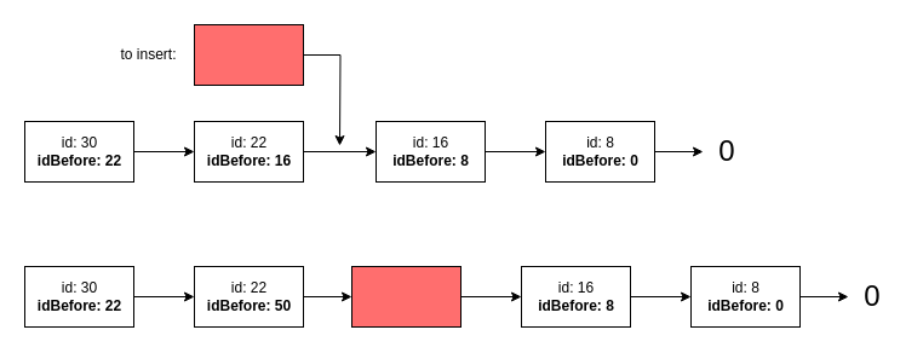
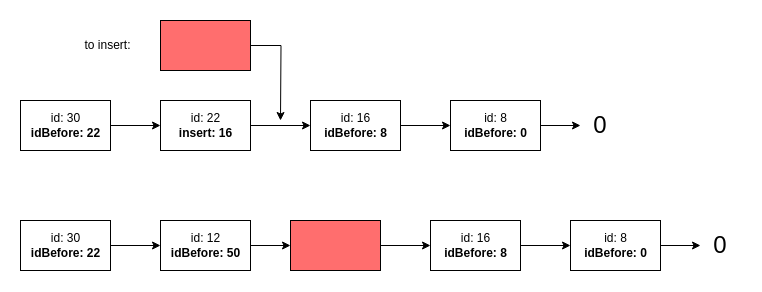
  <mxCell id="0" />
  <mxCell id="1" parent="0" />
  <mxCell id="2" style="edgeStyle=orthogonalEdgeStyle;rounded=0;orthogonalLoop=1;jettySize=auto;html=1;entryX=0;entryY=0.5;entryDx=0;entryDy=0;" edge="1" parent="1" source="13" target="16"><mxGeometry relative="1" as="geometry" /></mxCell>
  <mxCell id="3" style="edgeStyle=orthogonalEdgeStyle;rounded=0;orthogonalLoop=1;jettySize=auto;html=1;exitX=1;exitY=0.5;exitDx=0;exitDy=0;" edge="1" parent="1" source="16" target="19"><mxGeometry relative="1" as="geometry" /></mxCell>
  <mxCell id="4" style="edgeStyle=orthogonalEdgeStyle;rounded=0;orthogonalLoop=1;jettySize=auto;html=1;" edge="1" parent="1" source="10" target="13"><mxGeometry relative="1" as="geometry" /></mxCell>
  <mxCell id="5" style="edgeStyle=orthogonalEdgeStyle;rounded=0;orthogonalLoop=1;jettySize=auto;html=1;exitX=1;exitY=0.5;exitDx=0;exitDy=0;" edge="1" parent="1" source="19" target="6"><mxGeometry relative="1" as="geometry"><mxPoint x="600" y="125" as="targetPoint" /></mxGeometry></mxCell>
  <mxCell id="6" value="&lt;font style=&quot;font-size: 24px&quot;&gt;0&lt;/font&gt;" style="text;html=1;strokeColor=none;fillColor=none;align=center;verticalAlign=middle;whiteSpace=wrap;rounded=0;" vertex="1" parent="1"><mxGeometry x="580" y="115" width="40" height="20" as="geometry" /></mxCell>
  <mxCell id="7" value="" style="group" vertex="1" connectable="0" parent="1"><mxGeometry x="160" y="20" width="90" height="50" as="geometry" /></mxCell>
  <mxCell id="8" value="" style="rounded=0;whiteSpace=wrap;html=1;fillColor=#FF6E6E;" vertex="1" parent="7"><mxGeometry width="90" height="50" as="geometry" /></mxCell>
  <mxCell id="9" value="" style="group" vertex="1" connectable="0" parent="1"><mxGeometry x="20" y="100" width="90" height="50" as="geometry" /></mxCell>
  <mxCell id="10" value="" style="rounded=0;whiteSpace=wrap;html=1;" vertex="1" parent="9"><mxGeometry width="90" height="50" as="geometry" /></mxCell>
  <mxCell id="11" value="id: 30&lt;br&gt;&lt;b&gt;idBefore: 22&lt;/b&gt;" style="text;html=1;strokeColor=none;fillColor=none;align=center;verticalAlign=middle;whiteSpace=wrap;rounded=0;" vertex="1" parent="9"><mxGeometry x="7.5" y="2.5" width="75" height="45" as="geometry" /></mxCell>
  <mxCell id="12" value="" style="group" vertex="1" connectable="0" parent="1"><mxGeometry x="160" y="100" width="90" height="50" as="geometry" /></mxCell>
  <mxCell id="13" value="" style="rounded=0;whiteSpace=wrap;html=1;" vertex="1" parent="12"><mxGeometry width="90" height="50" as="geometry" /></mxCell>
- <mxCell id="14" value="id: 22&lt;br&gt;&lt;b&gt;idBefore: 16&lt;/b&gt;" style="text;html=1;strokeColor=none;fillColor=none;align=center;verticalAlign=middle;whiteSpace=wrap;rounded=0;" vertex="1" parent="12"><mxGeometry x="7.5" y="2.5" width="75" height="45" as="geometry" /></mxCell>
+ <mxCell id="14" value="id: 22&lt;br&gt;&lt;b&gt;insert: 16&lt;/b&gt;" style="text;html=1;strokeColor=none;fillColor=none;align=center;verticalAlign=middle;whiteSpace=wrap;rounded=0;" vertex="1" parent="12"><mxGeometry x="7.5" y="2.5" width="75" height="45" as="geometry" /></mxCell>
  <mxCell id="15" value="" style="group" vertex="1" connectable="0" parent="1"><mxGeometry x="310" y="100" width="90" height="50" as="geometry" /></mxCell>
  <mxCell id="16" value="" style="rounded=0;whiteSpace=wrap;html=1;" vertex="1" parent="15"><mxGeometry width="90" height="50" as="geometry" /></mxCell>
  <mxCell id="17" value="id: 16&lt;br&gt;&lt;b&gt;idBefore: 8&lt;/b&gt;" style="text;html=1;strokeColor=none;fillColor=none;align=center;verticalAlign=middle;whiteSpace=wrap;rounded=0;" vertex="1" parent="15"><mxGeometry x="7.5" y="2.5" width="75" height="45" as="geometry" /></mxCell>
  <mxCell id="18" value="" style="group" vertex="1" connectable="0" parent="1"><mxGeometry x="450" y="100" width="90" height="50" as="geometry" /></mxCell>
  <mxCell id="19" value="" style="rounded=0;whiteSpace=wrap;html=1;" vertex="1" parent="18"><mxGeometry width="90" height="50" as="geometry" /></mxCell>
  <mxCell id="20" value="id: 8&lt;br&gt;&lt;b&gt;idBefore: 0&lt;/b&gt;" style="text;html=1;strokeColor=none;fillColor=none;align=center;verticalAlign=middle;whiteSpace=wrap;rounded=0;" vertex="1" parent="18"><mxGeometry x="7.5" y="2.5" width="75" height="45" as="geometry" /></mxCell>
- <mxCell id="21" value="to insert:" style="text;html=1;strokeColor=none;fillColor=none;align=center;verticalAlign=middle;whiteSpace=wrap;rounded=0;" vertex="1" parent="1"><mxGeometry x="90" y="35" width="65" height="20" as="geometry" /></mxCell>
+ <mxCell id="21" value="to insert:" style="text;html=1;strokeColor=none;fillColor=none;align=center;verticalAlign=middle;whiteSpace=wrap;rounded=0;" vertex="1" parent="1"><mxGeometry x="75" y="35" width="65" height="20" as="geometry" /></mxCell>
  <mxCell id="22" style="edgeStyle=orthogonalEdgeStyle;rounded=0;orthogonalLoop=1;jettySize=auto;html=1;exitX=1;exitY=0.5;exitDx=0;exitDy=0;" edge="1" parent="1" source="8"><mxGeometry relative="1" as="geometry"><mxPoint x="280" y="120" as="targetPoint" /><mxPoint x="260" y="45" as="sourcePoint" /></mxGeometry></mxCell>
  <mxCell id="23" style="edgeStyle=orthogonalEdgeStyle;rounded=0;orthogonalLoop=1;jettySize=auto;html=1;exitX=1;exitY=0.5;exitDx=0;exitDy=0;" edge="1" parent="1" source="36" target="39"><mxGeometry relative="1" as="geometry" /></mxCell>
  <mxCell id="24" style="edgeStyle=orthogonalEdgeStyle;rounded=0;orthogonalLoop=1;jettySize=auto;html=1;" edge="1" parent="1" source="30" target="33"><mxGeometry relative="1" as="geometry" /></mxCell>
  <mxCell id="25" style="edgeStyle=orthogonalEdgeStyle;rounded=0;orthogonalLoop=1;jettySize=auto;html=1;exitX=1;exitY=0.5;exitDx=0;exitDy=0;" edge="1" parent="1" source="39" target="26"><mxGeometry relative="1" as="geometry"><mxPoint x="720" y="245" as="targetPoint" /></mxGeometry></mxCell>
  <mxCell id="26" value="&lt;font style=&quot;font-size: 24px&quot;&gt;0&lt;/font&gt;" style="text;html=1;strokeColor=none;fillColor=none;align=center;verticalAlign=middle;whiteSpace=wrap;rounded=0;" vertex="1" parent="1"><mxGeometry x="700" y="235" width="40" height="20" as="geometry" /></mxCell>
  <mxCell id="27" value="" style="group" vertex="1" connectable="0" parent="1"><mxGeometry x="290" y="220" width="90" height="50" as="geometry" /></mxCell>
  <mxCell id="28" value="" style="rounded=0;whiteSpace=wrap;html=1;fillColor=#FF6E6E;" vertex="1" parent="27"><mxGeometry width="90" height="50" as="geometry" /></mxCell>
  <mxCell id="29" value="" style="group" vertex="1" connectable="0" parent="1"><mxGeometry x="20" y="220" width="90" height="50" as="geometry" /></mxCell>
  <mxCell id="30" value="" style="rounded=0;whiteSpace=wrap;html=1;" vertex="1" parent="29"><mxGeometry width="90" height="50" as="geometry" /></mxCell>
  <mxCell id="31" value="id: 30&lt;br&gt;&lt;b&gt;idBefore: 22&lt;/b&gt;" style="text;html=1;strokeColor=none;fillColor=none;align=center;verticalAlign=middle;whiteSpace=wrap;rounded=0;" vertex="1" parent="29"><mxGeometry x="7.5" y="2.5" width="75" height="45" as="geometry" /></mxCell>
  <mxCell id="32" value="" style="group" vertex="1" connectable="0" parent="1"><mxGeometry x="160" y="220" width="90" height="50" as="geometry" /></mxCell>
  <mxCell id="33" value="" style="rounded=0;whiteSpace=wrap;html=1;" vertex="1" parent="32"><mxGeometry width="90" height="50" as="geometry" /></mxCell>
- <mxCell id="34" value="id: 22&lt;br&gt;&lt;b&gt;idBefore: 50&lt;/b&gt;" style="text;html=1;strokeColor=none;fillColor=none;align=center;verticalAlign=middle;whiteSpace=wrap;rounded=0;" vertex="1" parent="32"><mxGeometry x="7.5" y="2.5" width="75" height="45" as="geometry" /></mxCell>
+ <mxCell id="34" value="id: 12&lt;br&gt;&lt;b&gt;idBefore: 50&lt;/b&gt;" style="text;html=1;strokeColor=none;fillColor=none;align=center;verticalAlign=middle;whiteSpace=wrap;rounded=0;" vertex="1" parent="32"><mxGeometry x="7.5" y="2.5" width="75" height="45" as="geometry" /></mxCell>
  <mxCell id="35" value="" style="group" vertex="1" connectable="0" parent="1"><mxGeometry x="430" y="220" width="90" height="50" as="geometry" /></mxCell>
  <mxCell id="36" value="" style="rounded=0;whiteSpace=wrap;html=1;" vertex="1" parent="35"><mxGeometry width="90" height="50" as="geometry" /></mxCell>
  <mxCell id="37" value="id: 16&lt;br&gt;&lt;b&gt;idBefore: 8&lt;/b&gt;" style="text;html=1;strokeColor=none;fillColor=none;align=center;verticalAlign=middle;whiteSpace=wrap;rounded=0;" vertex="1" parent="35"><mxGeometry x="7.5" y="2.5" width="75" height="45" as="geometry" /></mxCell>
  <mxCell id="38" value="" style="group" vertex="1" connectable="0" parent="1"><mxGeometry x="570" y="220" width="90" height="50" as="geometry" /></mxCell>
  <mxCell id="39" value="" style="rounded=0;whiteSpace=wrap;html=1;" vertex="1" parent="38"><mxGeometry width="90" height="50" as="geometry" /></mxCell>
  <mxCell id="40" value="id: 8&lt;br&gt;&lt;b&gt;idBefore: 0&lt;/b&gt;" style="text;html=1;strokeColor=none;fillColor=none;align=center;verticalAlign=middle;whiteSpace=wrap;rounded=0;" vertex="1" parent="38"><mxGeometry x="7.5" y="2.5" width="75" height="45" as="geometry" /></mxCell>
  <mxCell id="41" style="edgeStyle=orthogonalEdgeStyle;rounded=0;orthogonalLoop=1;jettySize=auto;html=1;exitX=1;exitY=0.5;exitDx=0;exitDy=0;entryX=0;entryY=0.5;entryDx=0;entryDy=0;" edge="1" parent="1" source="33" target="28"><mxGeometry relative="1" as="geometry" /></mxCell>
  <mxCell id="42" style="edgeStyle=orthogonalEdgeStyle;rounded=0;orthogonalLoop=1;jettySize=auto;html=1;entryX=0;entryY=0.5;entryDx=0;entryDy=0;exitX=1;exitY=0.5;exitDx=0;exitDy=0;" edge="1" parent="1" source="28" target="36"><mxGeometry relative="1" as="geometry"><mxPoint x="390" y="245" as="sourcePoint" /></mxGeometry></mxCell>
